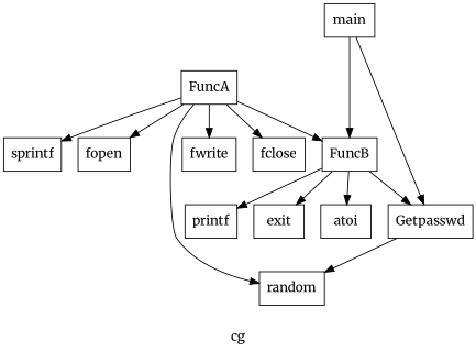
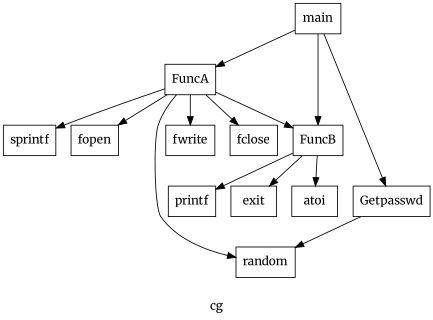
  digraph {
    fontname=Merriweather
    label=cg
    node [color=black fontname=Merriweather shape=rectangle]
    edge [color=black fontname=Merriweather]
    n1 [label=FuncA]
    n2 [label=sprintf]
    n3 [label=fopen]
    n4 [label=random]
    n5 [label=fwrite]
    n6 [label=fclose]
    n7 [label=FuncB]
    n8 [label=printf]
    n9 [label=exit]
    n10 [label=Getpasswd]
    n11 [label=atoi]
    n12 [label=main]
    n1 -> n2
    n1 -> n3
    n1 -> n4
    n1 -> n5
    n1 -> n6
    n1 -> n7
    n7 -> n8
    n7 -> n9
-   n7 -> n10
    n7 -> n11
    n10 -> n4
+   n12 -> n1
    n12 -> n7
    n12 -> n10
  }
